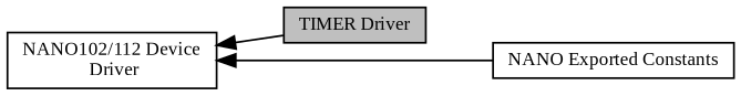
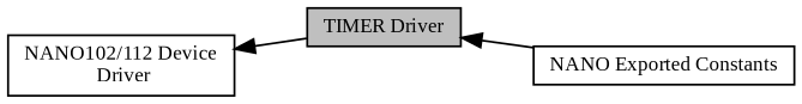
  digraph {
    fontname="Liberation Serif"
    rankdir=LR
    node [color=black fillcolor=white fontname="Liberation Serif" fontsize=10 shape=box style=filled]
    edge [dir=back fontname="Liberation Serif" fontsize=10 labelfontname=Helvetica labelfontsize=10 shape=plaintext style=solid]
    n1 [height=0.2 label="NANO102/112 Device\l Driver" width=0.4]
    n2 [fillcolor=grey75 fontcolor=black height=0.2 label="TIMER Driver" width=0.4]
    n3 [height=0.2 label="NANO Exported Constants" width=0.4]
    n1 -> n2
-   n1 -> n3
+   n2 -> n3
  }
